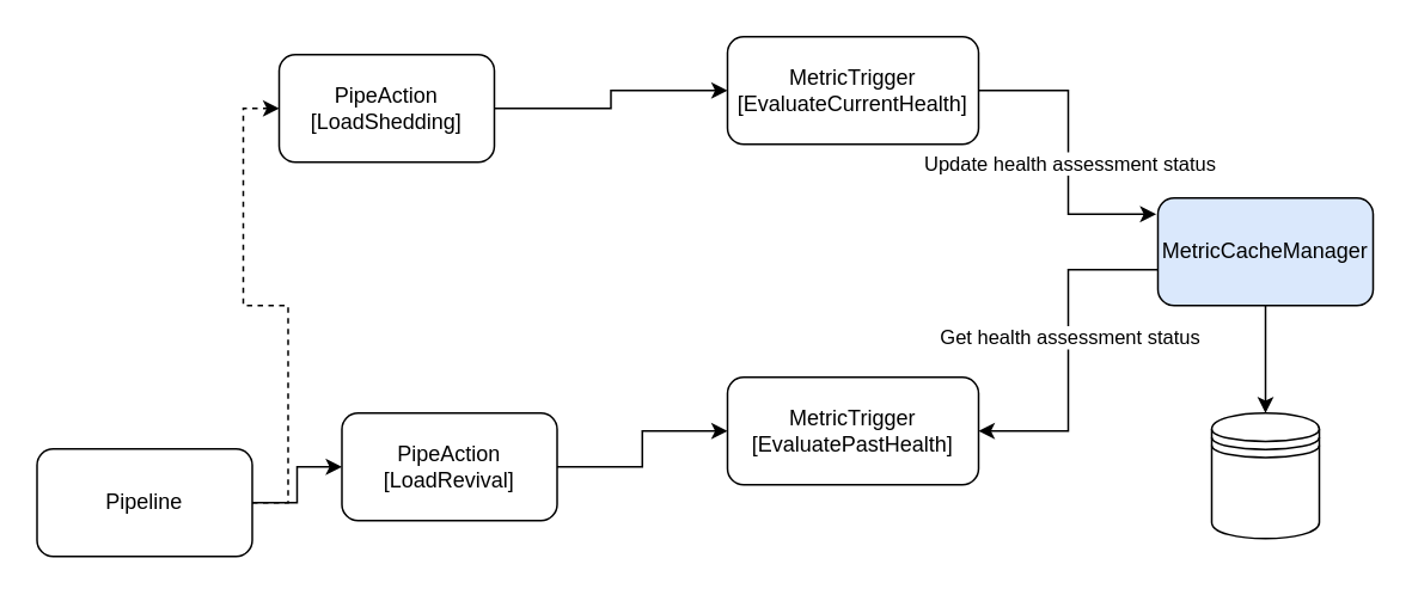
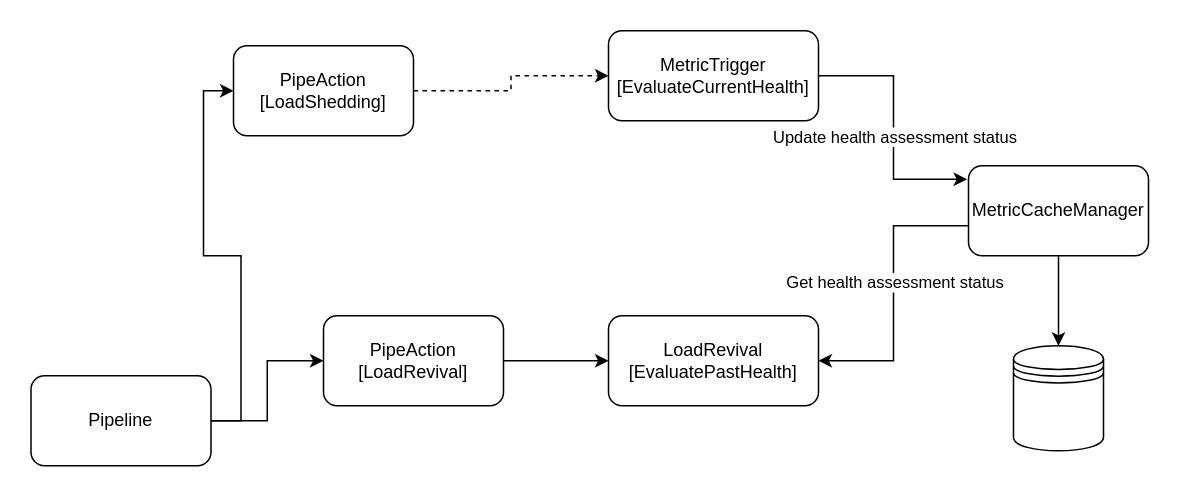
  <mxCell id="0" />
  <mxCell id="1" parent="0" />
  <mxCell id="2" value="" style="edgeStyle=orthogonalEdgeStyle;rounded=0;orthogonalLoop=1;jettySize=auto;html=1;" edge="1" parent="1" source="5"><mxGeometry relative="1" as="geometry"><mxPoint x="705" y="230" as="targetPoint" /></mxGeometry></mxCell>
  <mxCell id="3" style="edgeStyle=orthogonalEdgeStyle;rounded=0;orthogonalLoop=1;jettySize=auto;html=1;entryX=1;entryY=0.5;entryDx=0;entryDy=0;" edge="1" parent="1" source="5" target="9"><mxGeometry relative="1" as="geometry"><Array as="points"><mxPoint x="595" y="150" /><mxPoint x="595" y="240" /></Array></mxGeometry></mxCell>
  <mxCell id="4" value="Get health assessment status" style="edgeLabel;html=1;align=center;verticalAlign=middle;resizable=0;points=[];" vertex="1" connectable="0" parent="3"><mxGeometry x="-0.084" relative="1" as="geometry"><mxPoint as="offset" /></mxGeometry></mxCell>
- <mxCell id="5" value="MetricCacheManager" style="rounded=1;whiteSpace=wrap;html=1;fillColor=#dae8fc;" vertex="1" parent="1"><mxGeometry x="645" y="110" width="120" height="60" as="geometry" /></mxCell>
+ <mxCell id="5" value="MetricCacheManager" style="rounded=1;whiteSpace=wrap;html=1;" vertex="1" parent="1"><mxGeometry x="645" y="110" width="120" height="60" as="geometry" /></mxCell>
  <mxCell id="6" value="MetricTrigger [EvaluateCurrentHealth]" style="rounded=1;whiteSpace=wrap;html=1;" vertex="1" parent="1"><mxGeometry x="405" y="20" width="140" height="60" as="geometry" /></mxCell>
  <mxCell id="7" style="edgeStyle=orthogonalEdgeStyle;rounded=0;orthogonalLoop=1;jettySize=auto;html=1;entryX=0;entryY=0.5;entryDx=0;entryDy=0;" edge="1" parent="1" source="8" target="9"><mxGeometry relative="1" as="geometry" /></mxCell>
- <mxCell id="8" value="PipeAction [LoadRevival]" style="rounded=1;whiteSpace=wrap;html=1;" vertex="1" parent="1"><mxGeometry x="190" y="230" width="120" height="60" as="geometry" /></mxCell>
- <mxCell id="9" value="MetricTrigger [EvaluatePastHealth]" style="rounded=1;whiteSpace=wrap;html=1;" vertex="1" parent="1"><mxGeometry x="405" y="210" width="140" height="60" as="geometry" /></mxCell>
- <mxCell id="10" style="edgeStyle=orthogonalEdgeStyle;rounded=0;orthogonalLoop=1;jettySize=auto;html=1;entryX=0;entryY=0.5;entryDx=0;entryDy=0;" edge="1" parent="1" source="11" target="6"><mxGeometry relative="1" as="geometry" /></mxCell>
+ <mxCell id="8" value="PipeAction [LoadRevival]" style="rounded=1;whiteSpace=wrap;html=1;" vertex="1" parent="1"><mxGeometry x="215" y="210" width="120" height="60" as="geometry" /></mxCell>
+ <mxCell id="9" value="LoadRevival [EvaluatePastHealth]" style="rounded=1;whiteSpace=wrap;html=1;" vertex="1" parent="1"><mxGeometry x="405" y="210" width="140" height="60" as="geometry" /></mxCell>
+ <mxCell id="10" style="edgeStyle=orthogonalEdgeStyle;rounded=0;orthogonalLoop=1;jettySize=auto;html=1;entryX=0;entryY=0.5;entryDx=0;entryDy=0;dashed=1;" edge="1" parent="1" source="11" target="6"><mxGeometry relative="1" as="geometry" /></mxCell>
  <mxCell id="11" value="PipeAction [LoadShedding]" style="rounded=1;whiteSpace=wrap;html=1;" vertex="1" parent="1"><mxGeometry x="155" y="30" width="120" height="60" as="geometry" /></mxCell>
- <mxCell id="12" style="edgeStyle=orthogonalEdgeStyle;rounded=0;orthogonalLoop=1;jettySize=auto;html=1;entryX=0;entryY=0.5;entryDx=0;entryDy=0;dashed=1;" edge="1" parent="1" source="14" target="11"><mxGeometry relative="1" as="geometry" /></mxCell>
+ <mxCell id="12" style="edgeStyle=orthogonalEdgeStyle;rounded=0;orthogonalLoop=1;jettySize=auto;html=1;entryX=0;entryY=0.5;entryDx=0;entryDy=0;" edge="1" parent="1" source="14" target="11"><mxGeometry relative="1" as="geometry" /></mxCell>
  <mxCell id="13" style="edgeStyle=orthogonalEdgeStyle;rounded=0;orthogonalLoop=1;jettySize=auto;html=1;entryX=0;entryY=0.5;entryDx=0;entryDy=0;" edge="1" parent="1" source="14" target="8"><mxGeometry relative="1" as="geometry" /></mxCell>
  <mxCell id="14" value="Pipeline" style="rounded=1;whiteSpace=wrap;html=1;" vertex="1" parent="1"><mxGeometry x="20" y="250" width="120" height="60" as="geometry" /></mxCell>
  <mxCell id="15" style="edgeStyle=orthogonalEdgeStyle;rounded=0;orthogonalLoop=1;jettySize=auto;html=1;entryX=-0.008;entryY=0.15;entryDx=0;entryDy=0;entryPerimeter=0;" edge="1" parent="1" source="6" target="5"><mxGeometry relative="1" as="geometry" /></mxCell>
  <mxCell id="16" value="Update health assessment status" style="edgeLabel;html=1;align=center;verticalAlign=middle;resizable=0;points=[];" vertex="1" connectable="0" parent="15"><mxGeometry x="-0.084" relative="1" as="geometry"><mxPoint y="13" as="offset" /></mxGeometry></mxCell>
  <mxCell id="17" value="" style="shape=datastore;whiteSpace=wrap;html=1;" vertex="1" parent="1"><mxGeometry x="675" y="230" width="60" height="70" as="geometry" /></mxCell>
